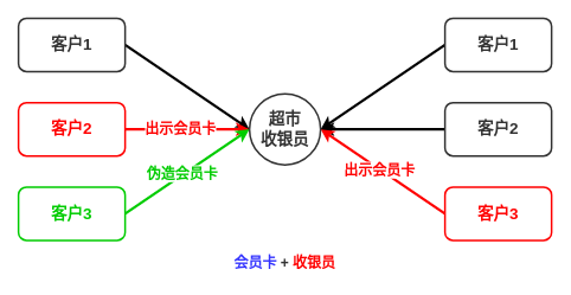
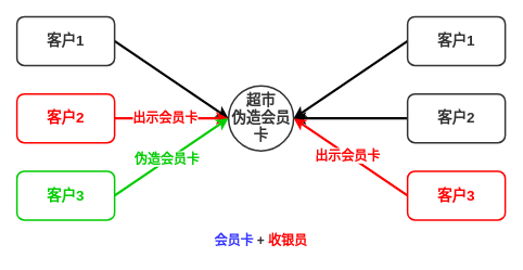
  <mxCell id="0" />
  <mxCell id="1" parent="0" />
  <mxCell id="2" style="rounded=0;orthogonalLoop=1;jettySize=auto;html=1;exitX=1;exitY=0.5;exitDx=0;exitDy=0;entryX=0;entryY=0.5;entryDx=0;entryDy=0;strokeWidth=3;" parent="1" source="3" target="17" edge="1"><mxGeometry relative="1" as="geometry" /></mxCell>
  <mxCell id="3" value="&lt;b&gt;&lt;font color=&quot;#333333&quot; style=&quot;font-size: 18px;&quot;&gt;客户1&lt;/font&gt;&lt;/b&gt;" style="rounded=1;whiteSpace=wrap;html=1;strokeWidth=2;strokeColor=#333333;" parent="1" vertex="1"><mxGeometry x="20" y="20" width="120" height="60" as="geometry" /></mxCell>
  <mxCell id="4" style="edgeStyle=orthogonalEdgeStyle;rounded=0;orthogonalLoop=1;jettySize=auto;html=1;exitX=1;exitY=0.5;exitDx=0;exitDy=0;strokeWidth=3;strokeColor=#FF0000;" parent="1" source="6" edge="1"><mxGeometry relative="1" as="geometry"><mxPoint x="280" y="145" as="targetPoint" /></mxGeometry></mxCell>
  <mxCell id="5" value="&lt;b&gt;&lt;font color=&quot;#ff0000&quot; style=&quot;font-size: 16px;&quot;&gt;出示会员卡&lt;/font&gt;&lt;/b&gt;" style="edgeLabel;html=1;align=center;verticalAlign=middle;resizable=0;points=[];" parent="4" vertex="1" connectable="0"><mxGeometry x="-0.33" y="2" relative="1" as="geometry"><mxPoint x="14" y="1" as="offset" /></mxGeometry></mxCell>
  <mxCell id="6" value="&lt;b&gt;&lt;font color=&quot;#ff0000&quot; style=&quot;font-size: 18px;&quot;&gt;客户2&lt;/font&gt;&lt;/b&gt;" style="rounded=1;whiteSpace=wrap;html=1;strokeWidth=2;strokeColor=#FF0000;" parent="1" vertex="1"><mxGeometry x="20" y="115" width="120" height="60" as="geometry" /></mxCell>
  <mxCell id="7" style="rounded=0;orthogonalLoop=1;jettySize=auto;html=1;exitX=1;exitY=0.5;exitDx=0;exitDy=0;entryX=0;entryY=0.5;entryDx=0;entryDy=0;strokeWidth=3;strokeColor=#00CC00;" parent="1" source="9" target="17" edge="1"><mxGeometry relative="1" as="geometry" /></mxCell>
  <mxCell id="8" value="&lt;font size=&quot;1&quot; color=&quot;#00cc00&quot;&gt;&lt;b style=&quot;font-size: 16px;&quot;&gt;伪造会员卡&lt;/b&gt;&lt;/font&gt;" style="edgeLabel;html=1;align=center;verticalAlign=middle;resizable=0;points=[];" parent="7" vertex="1" connectable="0"><mxGeometry x="-0.164" relative="1" as="geometry"><mxPoint x="5" y="-6" as="offset" /></mxGeometry></mxCell>
  <mxCell id="9" value="&lt;b&gt;&lt;font color=&quot;#00cc00&quot; style=&quot;font-size: 18px;&quot;&gt;客户3&lt;/font&gt;&lt;/b&gt;" style="rounded=1;whiteSpace=wrap;html=1;strokeWidth=2;strokeColor=#00CC00;" parent="1" vertex="1"><mxGeometry x="20" y="210" width="120" height="60" as="geometry" /></mxCell>
  <mxCell id="10" style="rounded=0;orthogonalLoop=1;jettySize=auto;html=1;exitX=0;exitY=0.5;exitDx=0;exitDy=0;entryX=1;entryY=0.5;entryDx=0;entryDy=0;strokeWidth=3;" parent="1" source="11" target="17" edge="1"><mxGeometry relative="1" as="geometry" /></mxCell>
  <mxCell id="11" value="&lt;b&gt;&lt;font color=&quot;#333333&quot; style=&quot;font-size: 18px;&quot;&gt;客户1&lt;/font&gt;&lt;/b&gt;" style="rounded=1;whiteSpace=wrap;html=1;strokeWidth=2;strokeColor=#333333;" parent="1" vertex="1"><mxGeometry x="500" y="20" width="120" height="60" as="geometry" /></mxCell>
  <mxCell id="12" style="edgeStyle=orthogonalEdgeStyle;rounded=0;orthogonalLoop=1;jettySize=auto;html=1;exitX=0;exitY=0.5;exitDx=0;exitDy=0;strokeWidth=3;entryX=1;entryY=0.5;entryDx=0;entryDy=0;" parent="1" source="13" target="17" edge="1"><mxGeometry relative="1" as="geometry"><mxPoint x="360" y="145" as="targetPoint" /></mxGeometry></mxCell>
  <mxCell id="13" value="&lt;b&gt;&lt;font color=&quot;#333333&quot; style=&quot;font-size: 18px;&quot;&gt;客户2&lt;/font&gt;&lt;/b&gt;" style="rounded=1;whiteSpace=wrap;html=1;strokeWidth=2;strokeColor=#333333;" parent="1" vertex="1"><mxGeometry x="500" y="115" width="120" height="60" as="geometry" /></mxCell>
  <mxCell id="14" style="rounded=0;orthogonalLoop=1;jettySize=auto;html=1;exitX=0;exitY=0.5;exitDx=0;exitDy=0;entryX=1;entryY=0.5;entryDx=0;entryDy=0;strokeWidth=3;strokeColor=#FF0000;" parent="1" source="16" target="17" edge="1"><mxGeometry relative="1" as="geometry"><mxPoint x="370" y="150" as="targetPoint" /></mxGeometry></mxCell>
  <mxCell id="15" value="&lt;font size=&quot;1&quot; color=&quot;#ff0000&quot;&gt;&lt;b style=&quot;font-size: 16px;&quot;&gt;出示会员卡&lt;/b&gt;&lt;/font&gt;" style="edgeLabel;html=1;align=center;verticalAlign=middle;resizable=0;points=[];" parent="14" vertex="1" connectable="0"><mxGeometry x="0.226" relative="1" as="geometry"><mxPoint x="12" y="9" as="offset" /></mxGeometry></mxCell>
  <mxCell id="16" value="&lt;b&gt;&lt;font color=&quot;#ff0000&quot; style=&quot;font-size: 18px;&quot;&gt;客户3&lt;/font&gt;&lt;/b&gt;" style="rounded=1;whiteSpace=wrap;html=1;strokeWidth=2;strokeColor=#FF0000;" parent="1" vertex="1"><mxGeometry x="500" y="210" width="120" height="60" as="geometry" /></mxCell>
- <mxCell id="17" value="&lt;font color=&quot;#333333&quot; style=&quot;font-size: 18px;&quot;&gt;&lt;b&gt;超市&lt;br&gt;收银员&lt;/b&gt;&lt;/font&gt;" style="ellipse;whiteSpace=wrap;html=1;aspect=fixed;strokeWidth=2;strokeColor=#333333;" parent="1" vertex="1"><mxGeometry x="280" y="105" width="80" height="80" as="geometry" /></mxCell>
+ <mxCell id="17" value="&lt;font color=&quot;#333333&quot; style=&quot;font-size: 18px;&quot;&gt;&lt;b&gt;超市&lt;br&gt;伪造会员卡&lt;/b&gt;&lt;/font&gt;" style="ellipse;whiteSpace=wrap;html=1;aspect=fixed;strokeWidth=2;strokeColor=#333333;" parent="1" vertex="1"><mxGeometry x="280" y="105" width="80" height="80" as="geometry" /></mxCell>
  <mxCell id="18" value="&lt;b&gt;&lt;font color=&quot;#3333ff&quot; style=&quot;font-size: 16px;&quot;&gt;会员卡&lt;/font&gt;&lt;font color=&quot;#333333&quot; style=&quot;font-size: 16px;&quot;&gt; + &lt;/font&gt;&lt;font style=&quot;font-size: 16px;&quot;&gt;&lt;font color=&quot;#ff0000&quot;&gt;收银员&lt;/font&gt;&lt;br&gt;&lt;/font&gt;&lt;/b&gt;" style="text;html=1;strokeColor=none;fillColor=none;align=center;verticalAlign=middle;whiteSpace=wrap;rounded=0;" parent="1" vertex="1"><mxGeometry x="130" y="280" width="380" height="30" as="geometry" /></mxCell>
